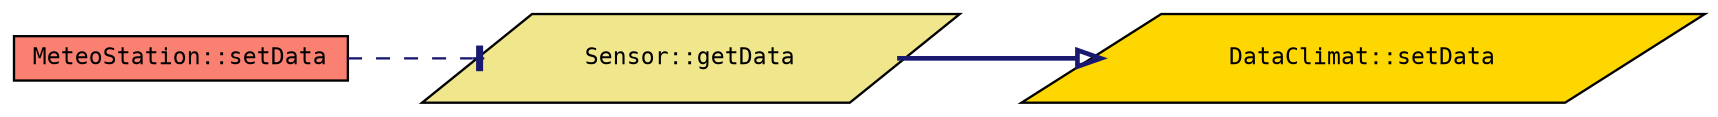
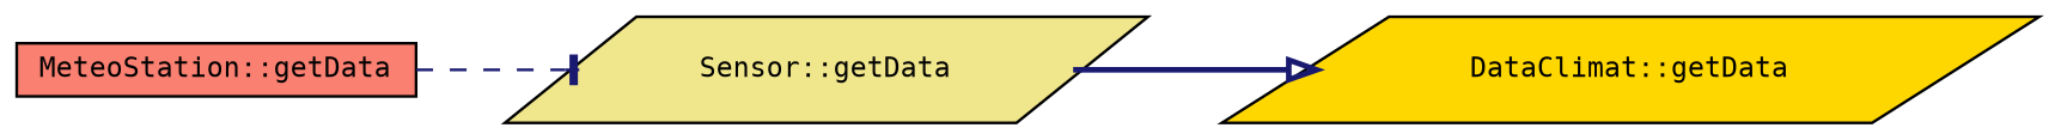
  digraph {
    fontname="DejaVu Sans Mono"
    rankdir=LR
    node [color=black fontname="DejaVu Sans Mono" fontsize=10 shape=parallelogram style=filled]
    edge [color=midnightblue fontname="DejaVu Sans Mono" fontsize=10 labelfontname=Helvetica labelfontsize=10]
-   n1 [fillcolor=salmon fontcolor=black height=0.2 label="MeteoStation::setData" shape=box width=0.4]
+   n1 [fillcolor=salmon fontcolor=black height=0.2 label="MeteoStation::getData" shape=box width=0.4]
    n2 [fillcolor=khaki height=0.2 label="Sensor::getData" width=0.4]
-   n3 [fillcolor=gold height=0.2 label="DataClimat::setData" width=0.4]
+   n3 [fillcolor=gold height=0.2 label="DataClimat::getData" width=0.4]
    n1 -> n2 [arrowhead=tee style=dashed]
    n2 -> n3 [arrowhead=onormal style=bold]
  }
